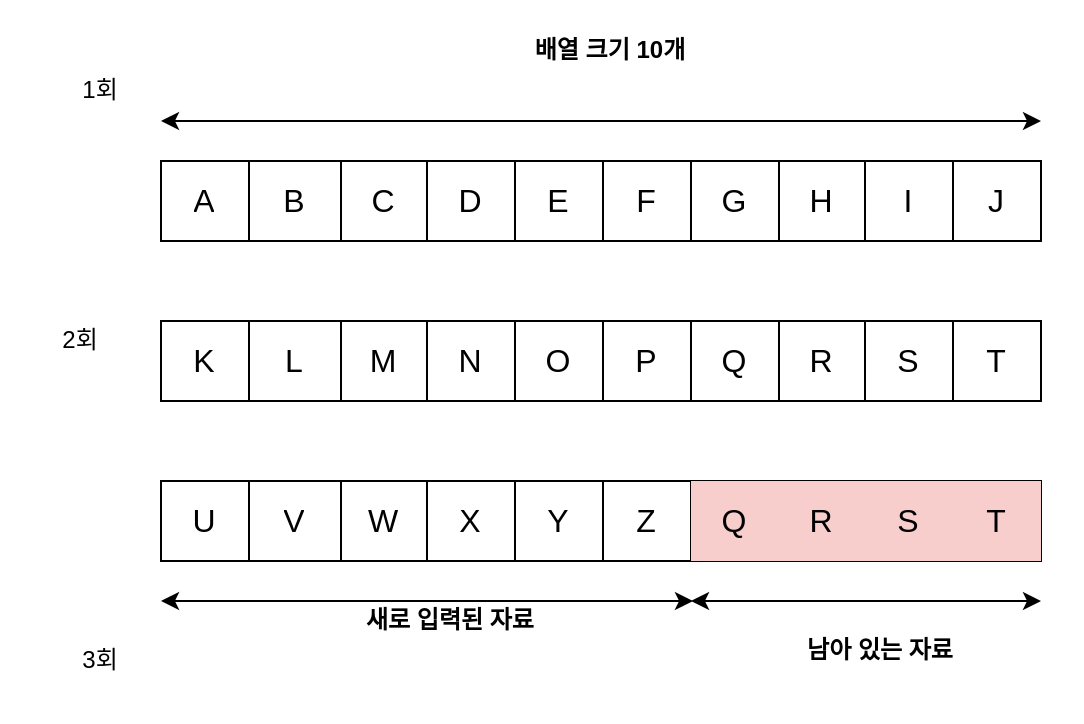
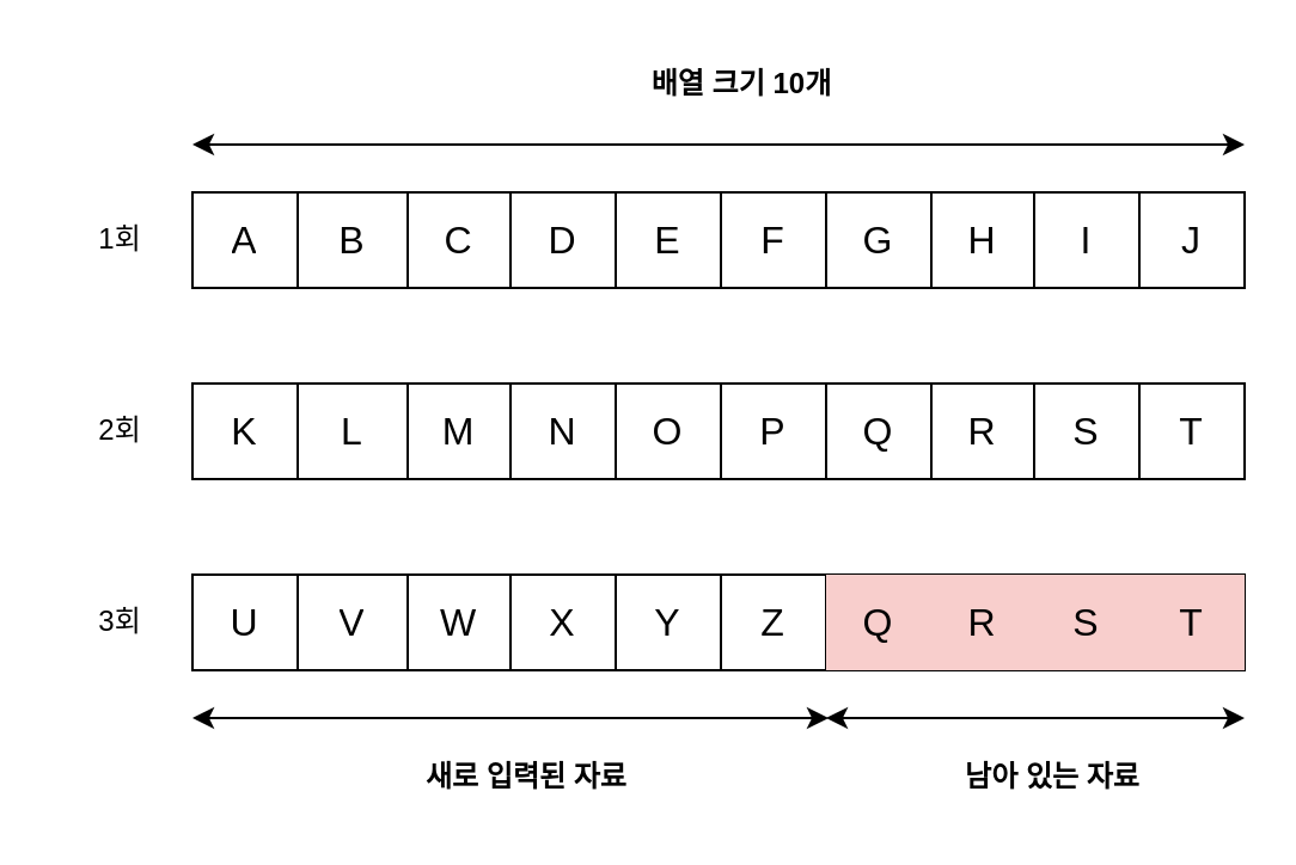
  <mxCell id="0" />
  <mxCell id="1" parent="0" />
  <mxCell id="2" value="" style="shape=table;startSize=0;container=1;collapsible=0;childLayout=tableLayout;fontSize=16;" vertex="1" parent="1"><mxGeometry x="80" y="80" width="440" height="40" as="geometry" /></mxCell>
  <mxCell id="3" value="" style="shape=tableRow;horizontal=0;startSize=0;swimlaneHead=0;swimlaneBody=0;strokeColor=inherit;top=0;left=0;bottom=0;right=0;collapsible=0;dropTarget=0;fillColor=none;points=[[0,0.5],[1,0.5]];portConstraint=eastwest;fontSize=16;" vertex="1" parent="2"><mxGeometry width="440" height="40" as="geometry" /></mxCell>
  <mxCell id="4" value="A" style="shape=partialRectangle;html=1;whiteSpace=wrap;connectable=0;strokeColor=inherit;overflow=hidden;fillColor=none;top=0;left=0;bottom=0;right=0;pointerEvents=1;fontSize=16;" vertex="1" parent="3"><mxGeometry width="44" height="40" as="geometry"><mxRectangle width="44" height="40" as="alternateBounds" /></mxGeometry></mxCell>
  <mxCell id="5" value="B" style="shape=partialRectangle;html=1;whiteSpace=wrap;connectable=0;strokeColor=inherit;overflow=hidden;fillColor=none;top=0;left=0;bottom=0;right=0;pointerEvents=1;fontSize=16;" vertex="1" parent="3"><mxGeometry x="44" width="46" height="40" as="geometry"><mxRectangle width="46" height="40" as="alternateBounds" /></mxGeometry></mxCell>
  <mxCell id="6" value="C" style="shape=partialRectangle;html=1;whiteSpace=wrap;connectable=0;strokeColor=inherit;overflow=hidden;fillColor=none;top=0;left=0;bottom=0;right=0;pointerEvents=1;fontSize=16;" vertex="1" parent="3"><mxGeometry x="90" width="43" height="40" as="geometry"><mxRectangle width="43" height="40" as="alternateBounds" /></mxGeometry></mxCell>
  <mxCell id="7" value="D" style="shape=partialRectangle;html=1;whiteSpace=wrap;connectable=0;strokeColor=inherit;overflow=hidden;fillColor=none;top=0;left=0;bottom=0;right=0;pointerEvents=1;fontSize=16;" vertex="1" parent="3"><mxGeometry x="133" width="44" height="40" as="geometry"><mxRectangle width="44" height="40" as="alternateBounds" /></mxGeometry></mxCell>
  <mxCell id="8" value="E" style="shape=partialRectangle;html=1;whiteSpace=wrap;connectable=0;strokeColor=inherit;overflow=hidden;fillColor=none;top=0;left=0;bottom=0;right=0;pointerEvents=1;fontSize=16;" vertex="1" parent="3"><mxGeometry x="177" width="44" height="40" as="geometry"><mxRectangle width="44" height="40" as="alternateBounds" /></mxGeometry></mxCell>
  <mxCell id="9" value="F" style="shape=partialRectangle;html=1;whiteSpace=wrap;connectable=0;strokeColor=inherit;overflow=hidden;fillColor=none;top=0;left=0;bottom=0;right=0;pointerEvents=1;fontSize=16;" vertex="1" parent="3"><mxGeometry x="221" width="44" height="40" as="geometry"><mxRectangle width="44" height="40" as="alternateBounds" /></mxGeometry></mxCell>
  <mxCell id="10" value="G" style="shape=partialRectangle;html=1;whiteSpace=wrap;connectable=0;strokeColor=inherit;overflow=hidden;fillColor=none;top=0;left=0;bottom=0;right=0;pointerEvents=1;fontSize=16;" vertex="1" parent="3"><mxGeometry x="265" width="44" height="40" as="geometry"><mxRectangle width="44" height="40" as="alternateBounds" /></mxGeometry></mxCell>
  <mxCell id="11" value="H" style="shape=partialRectangle;html=1;whiteSpace=wrap;connectable=0;strokeColor=inherit;overflow=hidden;fillColor=none;top=0;left=0;bottom=0;right=0;pointerEvents=1;fontSize=16;" vertex="1" parent="3"><mxGeometry x="309" width="43" height="40" as="geometry"><mxRectangle width="43" height="40" as="alternateBounds" /></mxGeometry></mxCell>
  <mxCell id="12" value="I" style="shape=partialRectangle;html=1;whiteSpace=wrap;connectable=0;strokeColor=inherit;overflow=hidden;fillColor=none;top=0;left=0;bottom=0;right=0;pointerEvents=1;fontSize=16;" vertex="1" parent="3"><mxGeometry x="352" width="44" height="40" as="geometry"><mxRectangle width="44" height="40" as="alternateBounds" /></mxGeometry></mxCell>
  <mxCell id="13" value="J" style="shape=partialRectangle;html=1;whiteSpace=wrap;connectable=0;strokeColor=inherit;overflow=hidden;fillColor=none;top=0;left=0;bottom=0;right=0;pointerEvents=1;fontSize=16;" vertex="1" parent="3"><mxGeometry x="396" width="44" height="40" as="geometry"><mxRectangle width="44" height="40" as="alternateBounds" /></mxGeometry></mxCell>
  <mxCell id="14" value="" style="shape=table;startSize=0;container=1;collapsible=0;childLayout=tableLayout;fontSize=16;" vertex="1" parent="1"><mxGeometry x="80" y="160" width="440" height="40" as="geometry" /></mxCell>
  <mxCell id="15" value="" style="shape=tableRow;horizontal=0;startSize=0;swimlaneHead=0;swimlaneBody=0;strokeColor=inherit;top=0;left=0;bottom=0;right=0;collapsible=0;dropTarget=0;fillColor=none;points=[[0,0.5],[1,0.5]];portConstraint=eastwest;fontSize=16;" vertex="1" parent="14"><mxGeometry width="440" height="40" as="geometry" /></mxCell>
  <mxCell id="16" value="K" style="shape=partialRectangle;html=1;whiteSpace=wrap;connectable=0;strokeColor=inherit;overflow=hidden;fillColor=none;top=0;left=0;bottom=0;right=0;pointerEvents=1;fontSize=16;" vertex="1" parent="15"><mxGeometry width="44" height="40" as="geometry"><mxRectangle width="44" height="40" as="alternateBounds" /></mxGeometry></mxCell>
  <mxCell id="17" value="L" style="shape=partialRectangle;html=1;whiteSpace=wrap;connectable=0;strokeColor=inherit;overflow=hidden;fillColor=none;top=0;left=0;bottom=0;right=0;pointerEvents=1;fontSize=16;" vertex="1" parent="15"><mxGeometry x="44" width="46" height="40" as="geometry"><mxRectangle width="46" height="40" as="alternateBounds" /></mxGeometry></mxCell>
  <mxCell id="18" value="M" style="shape=partialRectangle;html=1;whiteSpace=wrap;connectable=0;strokeColor=inherit;overflow=hidden;fillColor=none;top=0;left=0;bottom=0;right=0;pointerEvents=1;fontSize=16;" vertex="1" parent="15"><mxGeometry x="90" width="43" height="40" as="geometry"><mxRectangle width="43" height="40" as="alternateBounds" /></mxGeometry></mxCell>
  <mxCell id="19" value="N" style="shape=partialRectangle;html=1;whiteSpace=wrap;connectable=0;strokeColor=inherit;overflow=hidden;fillColor=none;top=0;left=0;bottom=0;right=0;pointerEvents=1;fontSize=16;" vertex="1" parent="15"><mxGeometry x="133" width="44" height="40" as="geometry"><mxRectangle width="44" height="40" as="alternateBounds" /></mxGeometry></mxCell>
  <mxCell id="20" value="O" style="shape=partialRectangle;html=1;whiteSpace=wrap;connectable=0;strokeColor=inherit;overflow=hidden;fillColor=none;top=0;left=0;bottom=0;right=0;pointerEvents=1;fontSize=16;" vertex="1" parent="15"><mxGeometry x="177" width="44" height="40" as="geometry"><mxRectangle width="44" height="40" as="alternateBounds" /></mxGeometry></mxCell>
  <mxCell id="21" value="P" style="shape=partialRectangle;html=1;whiteSpace=wrap;connectable=0;strokeColor=inherit;overflow=hidden;fillColor=none;top=0;left=0;bottom=0;right=0;pointerEvents=1;fontSize=16;" vertex="1" parent="15"><mxGeometry x="221" width="44" height="40" as="geometry"><mxRectangle width="44" height="40" as="alternateBounds" /></mxGeometry></mxCell>
  <mxCell id="22" value="Q" style="shape=partialRectangle;html=1;whiteSpace=wrap;connectable=0;strokeColor=inherit;overflow=hidden;fillColor=none;top=0;left=0;bottom=0;right=0;pointerEvents=1;fontSize=16;" vertex="1" parent="15"><mxGeometry x="265" width="44" height="40" as="geometry"><mxRectangle width="44" height="40" as="alternateBounds" /></mxGeometry></mxCell>
  <mxCell id="23" value="R" style="shape=partialRectangle;html=1;whiteSpace=wrap;connectable=0;strokeColor=inherit;overflow=hidden;fillColor=none;top=0;left=0;bottom=0;right=0;pointerEvents=1;fontSize=16;" vertex="1" parent="15"><mxGeometry x="309" width="43" height="40" as="geometry"><mxRectangle width="43" height="40" as="alternateBounds" /></mxGeometry></mxCell>
  <mxCell id="24" value="S" style="shape=partialRectangle;html=1;whiteSpace=wrap;connectable=0;strokeColor=inherit;overflow=hidden;fillColor=none;top=0;left=0;bottom=0;right=0;pointerEvents=1;fontSize=16;" vertex="1" parent="15"><mxGeometry x="352" width="44" height="40" as="geometry"><mxRectangle width="44" height="40" as="alternateBounds" /></mxGeometry></mxCell>
  <mxCell id="25" value="T" style="shape=partialRectangle;html=1;whiteSpace=wrap;connectable=0;strokeColor=inherit;overflow=hidden;fillColor=none;top=0;left=0;bottom=0;right=0;pointerEvents=1;fontSize=16;" vertex="1" parent="15"><mxGeometry x="396" width="44" height="40" as="geometry"><mxRectangle width="44" height="40" as="alternateBounds" /></mxGeometry></mxCell>
  <mxCell id="26" value="" style="shape=table;startSize=0;container=1;collapsible=0;childLayout=tableLayout;fontSize=16;" vertex="1" parent="1"><mxGeometry x="80" y="240" width="440" height="40" as="geometry" /></mxCell>
  <mxCell id="27" value="" style="shape=tableRow;horizontal=0;startSize=0;swimlaneHead=0;swimlaneBody=0;strokeColor=inherit;top=0;left=0;bottom=0;right=0;collapsible=0;dropTarget=0;fillColor=none;points=[[0,0.5],[1,0.5]];portConstraint=eastwest;fontSize=16;" vertex="1" parent="26"><mxGeometry width="440" height="40" as="geometry" /></mxCell>
  <mxCell id="28" value="U" style="shape=partialRectangle;html=1;whiteSpace=wrap;connectable=0;strokeColor=inherit;overflow=hidden;fillColor=none;top=0;left=0;bottom=0;right=0;pointerEvents=1;fontSize=16;" vertex="1" parent="27"><mxGeometry width="44" height="40" as="geometry"><mxRectangle width="44" height="40" as="alternateBounds" /></mxGeometry></mxCell>
  <mxCell id="29" value="V" style="shape=partialRectangle;html=1;whiteSpace=wrap;connectable=0;strokeColor=inherit;overflow=hidden;fillColor=none;top=0;left=0;bottom=0;right=0;pointerEvents=1;fontSize=16;" vertex="1" parent="27"><mxGeometry x="44" width="46" height="40" as="geometry"><mxRectangle width="46" height="40" as="alternateBounds" /></mxGeometry></mxCell>
  <mxCell id="30" value="W" style="shape=partialRectangle;html=1;whiteSpace=wrap;connectable=0;strokeColor=inherit;overflow=hidden;fillColor=none;top=0;left=0;bottom=0;right=0;pointerEvents=1;fontSize=16;" vertex="1" parent="27"><mxGeometry x="90" width="43" height="40" as="geometry"><mxRectangle width="43" height="40" as="alternateBounds" /></mxGeometry></mxCell>
  <mxCell id="31" value="X" style="shape=partialRectangle;html=1;whiteSpace=wrap;connectable=0;strokeColor=inherit;overflow=hidden;fillColor=none;top=0;left=0;bottom=0;right=0;pointerEvents=1;fontSize=16;" vertex="1" parent="27"><mxGeometry x="133" width="44" height="40" as="geometry"><mxRectangle width="44" height="40" as="alternateBounds" /></mxGeometry></mxCell>
  <mxCell id="32" value="Y" style="shape=partialRectangle;html=1;whiteSpace=wrap;connectable=0;strokeColor=inherit;overflow=hidden;fillColor=none;top=0;left=0;bottom=0;right=0;pointerEvents=1;fontSize=16;" vertex="1" parent="27"><mxGeometry x="177" width="44" height="40" as="geometry"><mxRectangle width="44" height="40" as="alternateBounds" /></mxGeometry></mxCell>
  <mxCell id="33" value="Z" style="shape=partialRectangle;html=1;whiteSpace=wrap;connectable=0;strokeColor=inherit;overflow=hidden;fillColor=none;top=0;left=0;bottom=0;right=0;pointerEvents=1;fontSize=16;" vertex="1" parent="27"><mxGeometry x="221" width="44" height="40" as="geometry"><mxRectangle width="44" height="40" as="alternateBounds" /></mxGeometry></mxCell>
  <mxCell id="34" value="Q" style="shape=partialRectangle;html=1;whiteSpace=wrap;connectable=0;strokeColor=#b85450;overflow=hidden;fillColor=#f8cecc;top=0;left=0;bottom=0;right=0;pointerEvents=1;fontSize=16;" vertex="1" parent="27"><mxGeometry x="265" width="44" height="40" as="geometry"><mxRectangle width="44" height="40" as="alternateBounds" /></mxGeometry></mxCell>
  <mxCell id="35" value="R" style="shape=partialRectangle;html=1;whiteSpace=wrap;connectable=0;strokeColor=#b85450;overflow=hidden;fillColor=#f8cecc;top=0;left=0;bottom=0;right=0;pointerEvents=1;fontSize=16;" vertex="1" parent="27"><mxGeometry x="309" width="43" height="40" as="geometry"><mxRectangle width="43" height="40" as="alternateBounds" /></mxGeometry></mxCell>
  <mxCell id="36" value="S" style="shape=partialRectangle;html=1;whiteSpace=wrap;connectable=0;strokeColor=#b85450;overflow=hidden;fillColor=#f8cecc;top=0;left=0;bottom=0;right=0;pointerEvents=1;fontSize=16;" vertex="1" parent="27"><mxGeometry x="352" width="44" height="40" as="geometry"><mxRectangle width="44" height="40" as="alternateBounds" /></mxGeometry></mxCell>
  <mxCell id="37" value="T" style="shape=partialRectangle;html=1;whiteSpace=wrap;connectable=0;strokeColor=#b85450;overflow=hidden;fillColor=#f8cecc;top=0;left=0;bottom=0;right=0;pointerEvents=1;fontSize=16;" vertex="1" parent="27"><mxGeometry x="396" width="44" height="40" as="geometry"><mxRectangle width="44" height="40" as="alternateBounds" /></mxGeometry></mxCell>
  <mxCell id="38" value="" style="endArrow=classic;startArrow=classic;html=1;rounded=0;" edge="1" parent="1"><mxGeometry width="50" height="50" relative="1" as="geometry"><mxPoint x="80" y="60" as="sourcePoint" /><mxPoint x="520" y="60" as="targetPoint" /></mxGeometry></mxCell>
- <mxCell id="39" value="배열 크기 10개" style="text;html=1;strokeColor=none;fillColor=none;align=center;verticalAlign=middle;whiteSpace=wrap;rounded=0;fontStyle=1" vertex="1" parent="1"><mxGeometry x="235" y="10" width="140" height="30" as="geometry" /></mxCell>
+ <mxCell id="39" value="배열 크기 10개" style="text;html=1;strokeColor=none;fillColor=none;align=center;verticalAlign=middle;whiteSpace=wrap;rounded=0;fontStyle=1" vertex="1" parent="1"><mxGeometry x="240" y="20" width="140" height="30" as="geometry" /></mxCell>
  <mxCell id="40" value="" style="endArrow=classic;startArrow=classic;html=1;rounded=0;" edge="1" parent="1"><mxGeometry width="50" height="50" relative="1" as="geometry"><mxPoint x="80" y="300" as="sourcePoint" /><mxPoint x="346" y="300" as="targetPoint" /></mxGeometry></mxCell>
- <mxCell id="41" value="새로 입력된 자료" style="text;html=1;strokeColor=none;fillColor=none;align=center;verticalAlign=middle;whiteSpace=wrap;rounded=0;fontStyle=1" vertex="1" parent="1"><mxGeometry x="155" y="295" width="140" height="30" as="geometry" /></mxCell>
+ <mxCell id="41" value="새로 입력된 자료" style="text;html=1;strokeColor=none;fillColor=none;align=center;verticalAlign=middle;whiteSpace=wrap;rounded=0;fontStyle=1" vertex="1" parent="1"><mxGeometry x="150" y="310" width="140" height="30" as="geometry" /></mxCell>
  <mxCell id="42" value="" style="endArrow=classic;startArrow=classic;html=1;rounded=0;" edge="1" parent="1"><mxGeometry width="50" height="50" relative="1" as="geometry"><mxPoint x="345" y="300" as="sourcePoint" /><mxPoint x="520" y="300" as="targetPoint" /></mxGeometry></mxCell>
  <mxCell id="43" value="남아 있는 자료" style="text;html=1;strokeColor=none;fillColor=none;align=center;verticalAlign=middle;whiteSpace=wrap;rounded=0;fontStyle=1" vertex="1" parent="1"><mxGeometry x="370" y="310" width="140" height="30" as="geometry" /></mxCell>
- <mxCell id="44" value="1회" style="text;html=1;strokeColor=none;fillColor=none;align=center;verticalAlign=middle;whiteSpace=wrap;rounded=0;" vertex="1" parent="1"><mxGeometry x="20" y="25" width="60" height="40" as="geometry" /></mxCell>
- <mxCell id="45" value="2회" style="text;html=1;strokeColor=none;fillColor=none;align=center;verticalAlign=middle;whiteSpace=wrap;rounded=0;" vertex="1" parent="1"><mxGeometry x="10" y="150" width="60" height="40" as="geometry" /></mxCell>
- <mxCell id="46" value="3회" style="text;html=1;strokeColor=none;fillColor=none;align=center;verticalAlign=middle;whiteSpace=wrap;rounded=0;" vertex="1" parent="1"><mxGeometry x="20" y="310" width="60" height="40" as="geometry" /></mxCell>
+ <mxCell id="44" value="1회" style="text;html=1;strokeColor=none;fillColor=none;align=center;verticalAlign=middle;whiteSpace=wrap;rounded=0;" vertex="1" parent="1"><mxGeometry x="20" y="80" width="60" height="40" as="geometry" /></mxCell>
+ <mxCell id="45" value="2회" style="text;html=1;strokeColor=none;fillColor=none;align=center;verticalAlign=middle;whiteSpace=wrap;rounded=0;" vertex="1" parent="1"><mxGeometry x="20" y="160" width="60" height="40" as="geometry" /></mxCell>
+ <mxCell id="46" value="3회" style="text;html=1;strokeColor=none;fillColor=none;align=center;verticalAlign=middle;whiteSpace=wrap;rounded=0;" vertex="1" parent="1"><mxGeometry x="20" y="240" width="60" height="40" as="geometry" /></mxCell>
